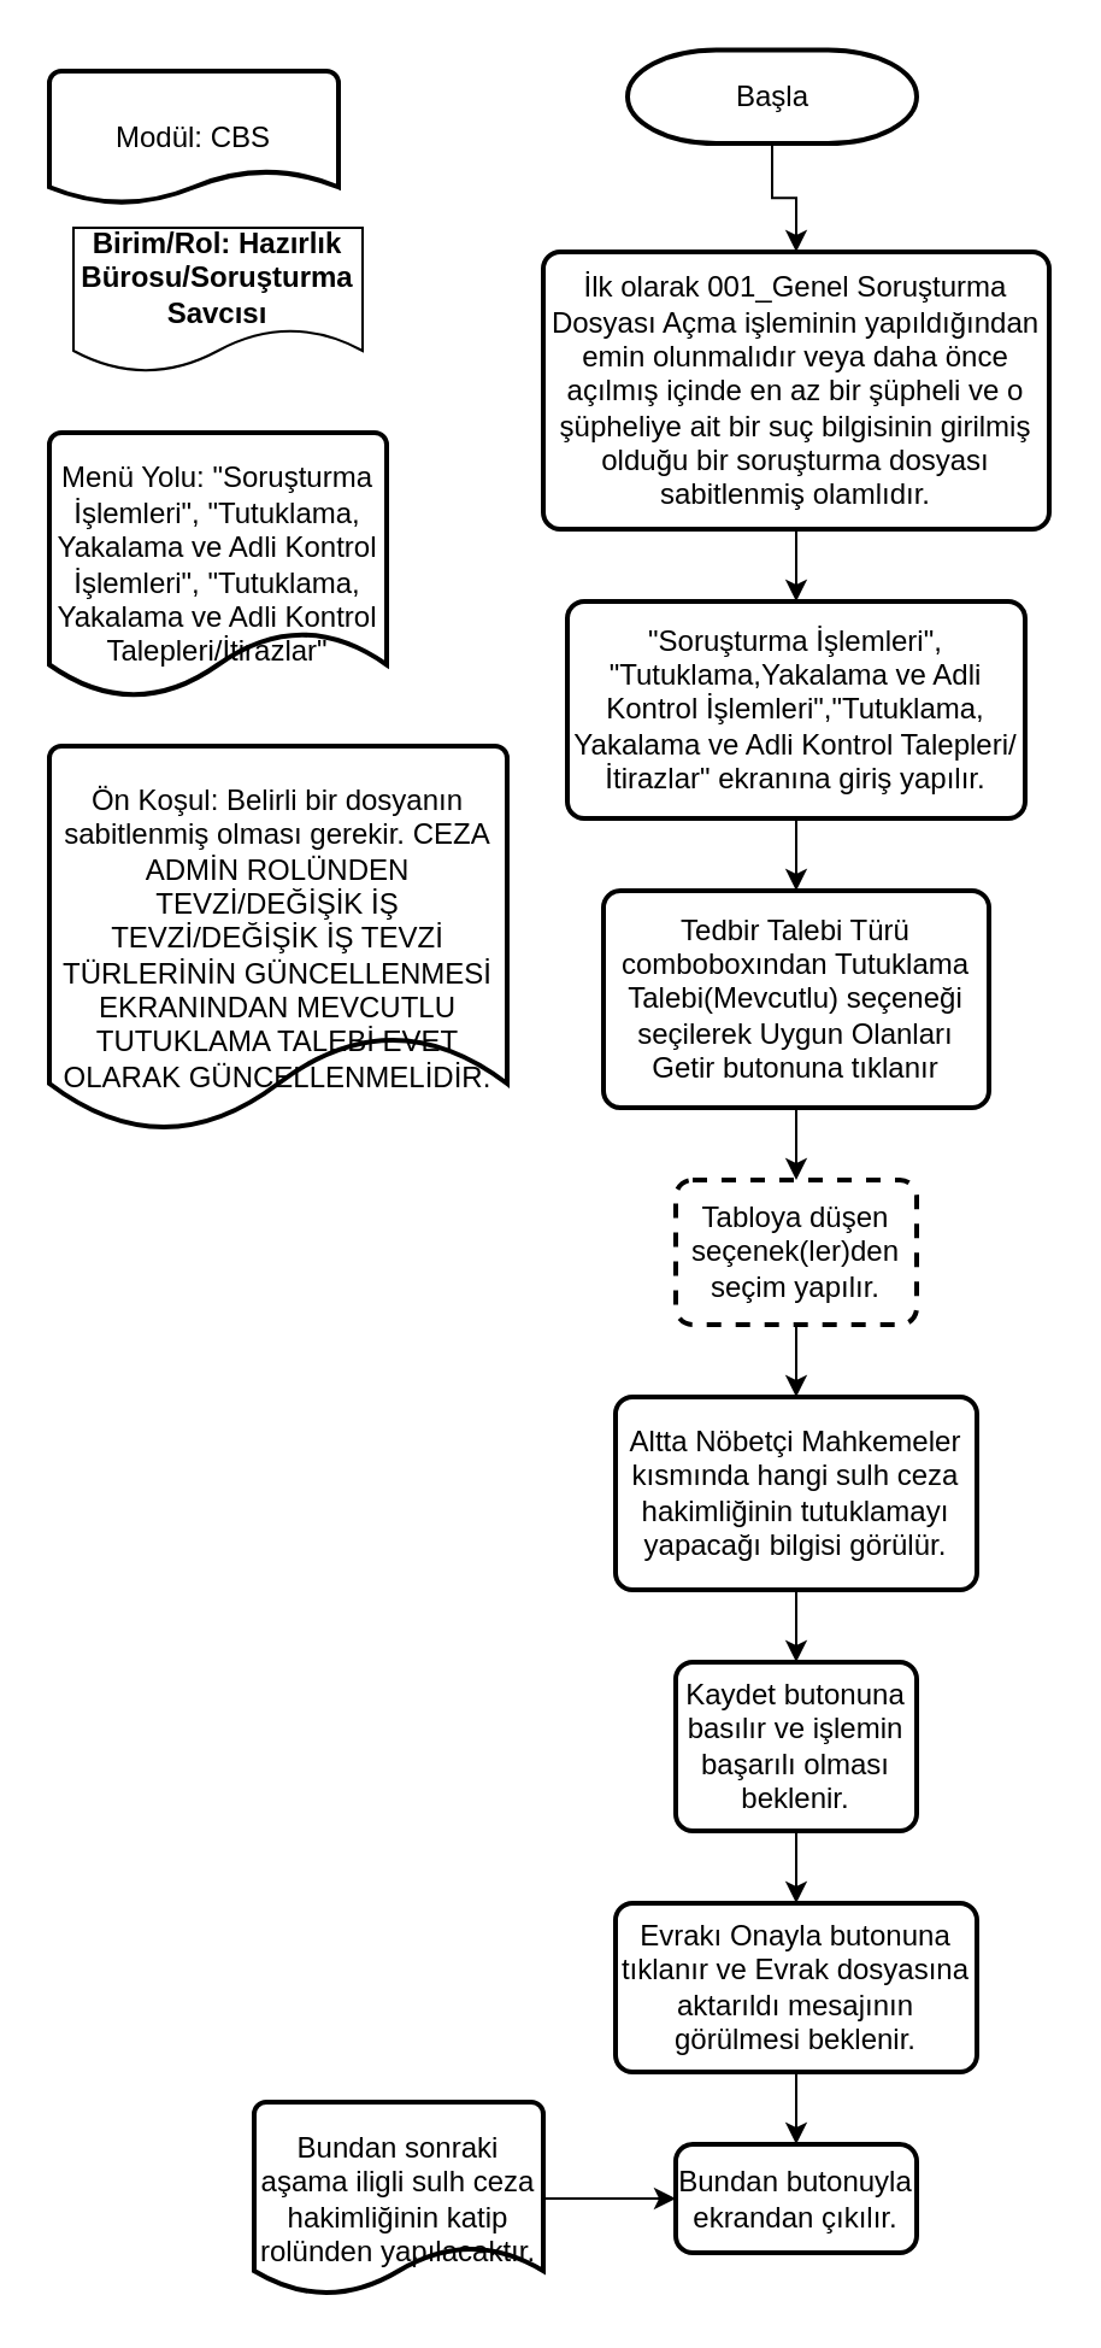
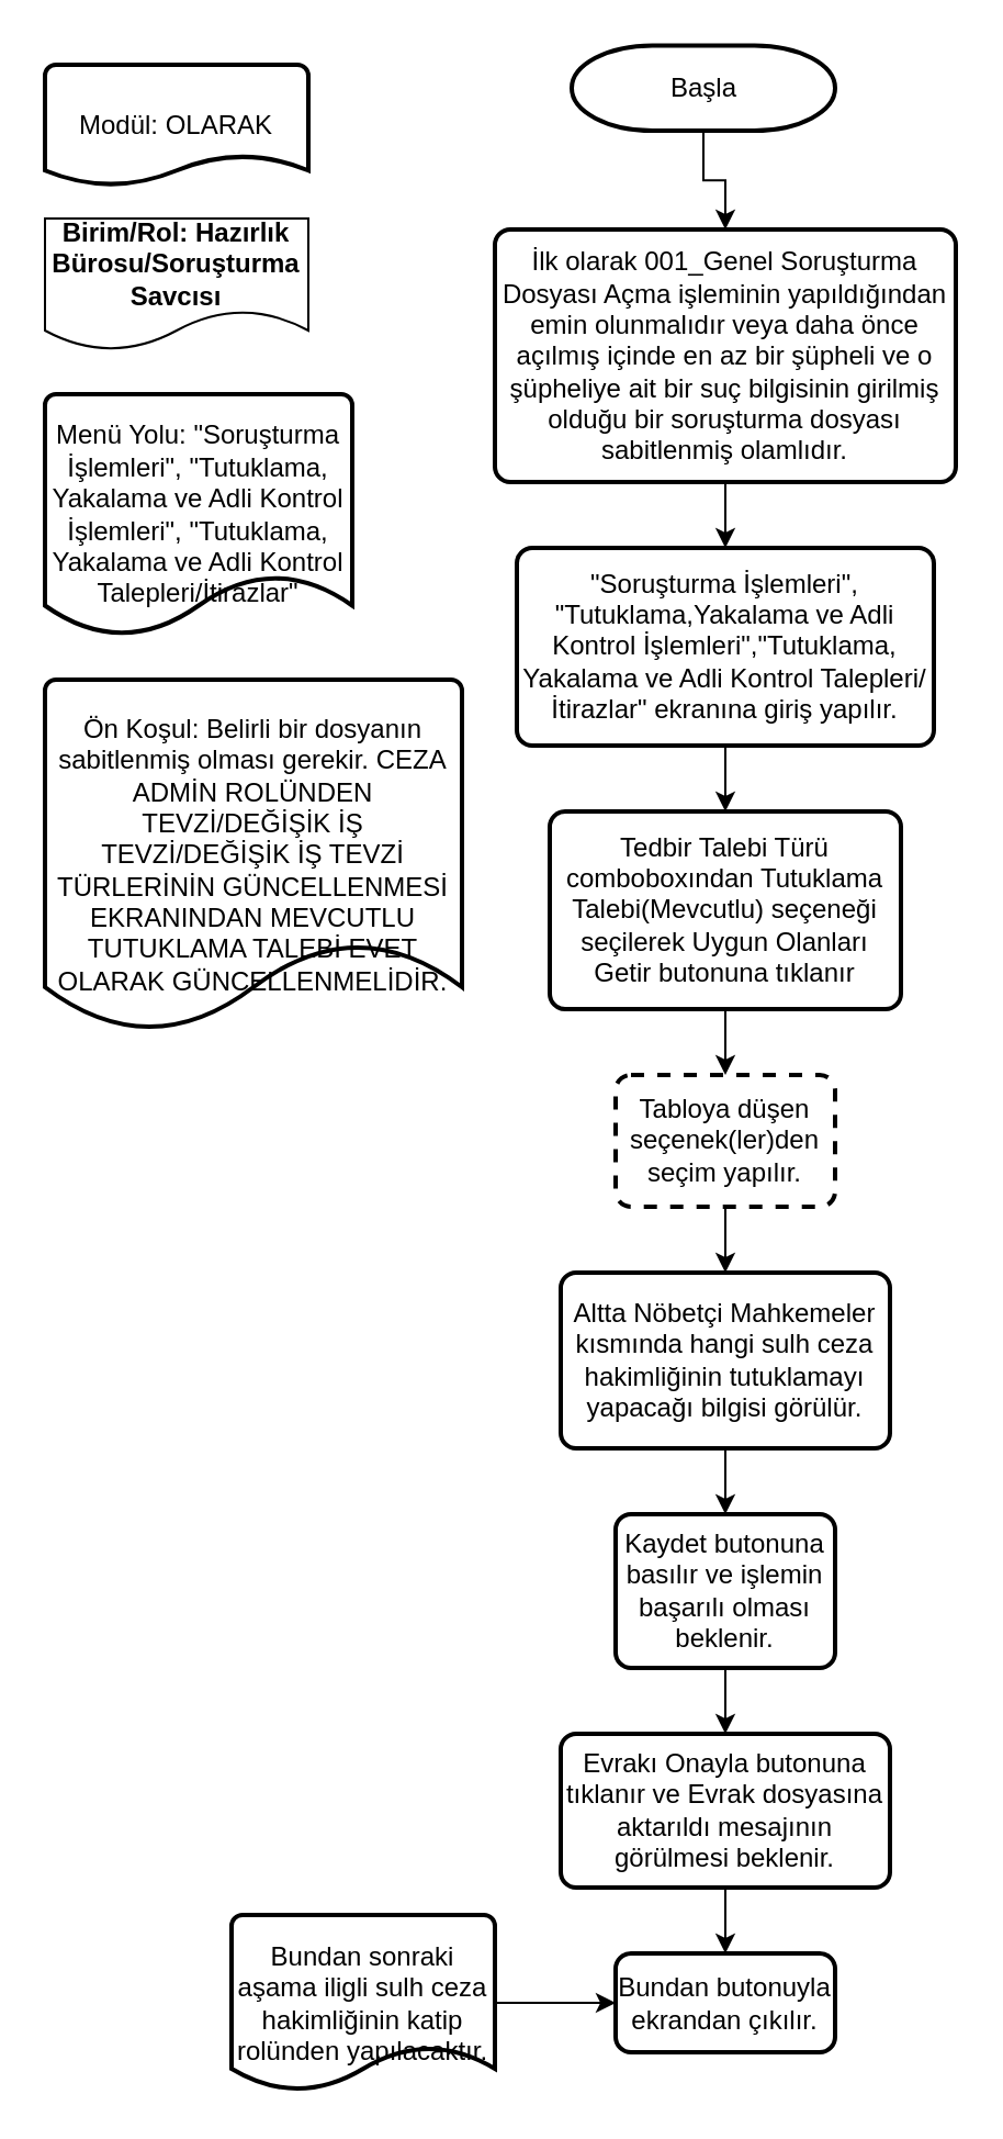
  <mxCell id="0" />
  <mxCell id="1" parent="0" />
  <mxCell id="2" style="edgeStyle=orthogonalEdgeStyle;rounded=0;orthogonalLoop=1;jettySize=auto;html=1;" parent="1" source="3" target="8" edge="1"><mxGeometry relative="1" as="geometry" /></mxCell>
  <mxCell id="3" value="Başla" style="shape=mxgraph.flowchart.terminator;strokeWidth=2;gradientColor=none;gradientDirection=north;fontStyle=0;html=1;" parent="1" vertex="1"><mxGeometry x="260" y="20.25" width="120" height="38.75" as="geometry" /></mxCell>
- <mxCell id="4" value="Modül: CBS" style="strokeWidth=2;html=1;shape=mxgraph.flowchart.document2;whiteSpace=wrap;size=0.25;" parent="1" vertex="1"><mxGeometry x="20" y="29" width="120" height="55" as="geometry" /></mxCell>
+ <mxCell id="4" value="Modül: OLARAK" style="strokeWidth=2;html=1;shape=mxgraph.flowchart.document2;whiteSpace=wrap;size=0.25;" parent="1" vertex="1"><mxGeometry x="20" y="29" width="120" height="55" as="geometry" /></mxCell>
  <mxCell id="5" value="Menü Yolu:&amp;nbsp;&quot;Soruşturma İşlemleri&quot;, &quot;Tutuklama, Yakalama ve Adli Kontrol İşlemleri&quot;, &quot;Tutuklama, Yakalama ve Adli Kontrol Talepleri/İtirazlar&quot;" style="strokeWidth=2;html=1;shape=mxgraph.flowchart.document2;whiteSpace=wrap;size=0.25;" parent="1" vertex="1"><mxGeometry x="20" y="179" width="140" height="110" as="geometry" /></mxCell>
  <mxCell id="6" value="Ön Koşul: Belirli bir dosyanın sabitlenmiş olması gerekir. CEZA ADMİN ROLÜNDEN TEVZİ/DEĞİŞİK İŞ TEVZİ/DEĞİŞİK İŞ TEVZİ TÜRLERİNİN GÜNCELLENMESİ EKRANINDAN MEVCUTLU TUTUKLAMA TALEBİ EVET OLARAK GÜNCELLENMELİDİR." style="strokeWidth=2;html=1;shape=mxgraph.flowchart.document2;whiteSpace=wrap;size=0.25;" parent="1" vertex="1"><mxGeometry x="20" y="309" width="190" height="160" as="geometry" /></mxCell>
  <mxCell id="7" style="edgeStyle=orthogonalEdgeStyle;rounded=0;orthogonalLoop=1;jettySize=auto;html=1;" edge="1" parent="1" source="8" target="10"><mxGeometry relative="1" as="geometry" /></mxCell>
  <mxCell id="8" value="İlk olarak 001_Genel Soruşturma Dosyası Açma işleminin yapıldığından emin olunmalıdır veya daha önce açılmış içinde en az bir şüpheli ve o şüpheliye ait bir suç bilgisinin girilmiş olduğu bir soruşturma dosyası sabitlenmiş olamlıdır." style="rounded=1;whiteSpace=wrap;html=1;absoluteArcSize=1;arcSize=14;strokeWidth=2;" parent="1" vertex="1"><mxGeometry x="225" y="104" width="210" height="115" as="geometry" /></mxCell>
  <mxCell id="9" style="edgeStyle=orthogonalEdgeStyle;rounded=0;orthogonalLoop=1;jettySize=auto;html=1;exitX=0.5;exitY=1;exitDx=0;exitDy=0;" parent="1" source="10" target="12" edge="1"><mxGeometry relative="1" as="geometry" /></mxCell>
  <mxCell id="10" value="&quot;Soruşturma İşlemleri&quot;, &quot;Tutuklama,Yakalama ve Adli Kontrol İşlemleri&quot;,&quot;Tutuklama, Yakalama ve Adli Kontrol Talepleri/İtirazlar&quot; ekranına giriş yapılır." style="rounded=1;whiteSpace=wrap;html=1;absoluteArcSize=1;arcSize=14;strokeWidth=2;" parent="1" vertex="1"><mxGeometry x="235" y="249" width="190" height="90" as="geometry" /></mxCell>
  <mxCell id="11" style="edgeStyle=orthogonalEdgeStyle;rounded=0;orthogonalLoop=1;jettySize=auto;html=1;" parent="1" source="12" target="14" edge="1"><mxGeometry relative="1" as="geometry" /></mxCell>
  <mxCell id="12" value="Tedbir Talebi Türü comboboxından Tutuklama Talebi(Mevcutlu) seçeneği seçilerek Uygun Olanları Getir butonuna tıklanır" style="rounded=1;whiteSpace=wrap;html=1;absoluteArcSize=1;arcSize=14;strokeWidth=2;" parent="1" vertex="1"><mxGeometry x="250" y="369" width="160" height="90" as="geometry" /></mxCell>
  <mxCell id="13" style="edgeStyle=orthogonalEdgeStyle;rounded=0;orthogonalLoop=1;jettySize=auto;html=1;" parent="1" source="14" target="16" edge="1"><mxGeometry relative="1" as="geometry" /></mxCell>
  <mxCell id="14" value="Tabloya düşen seçenek(ler)den seçim yapılır." style="rounded=1;whiteSpace=wrap;html=1;absoluteArcSize=1;arcSize=14;strokeWidth=2;dashed=1;" parent="1" vertex="1"><mxGeometry x="280" y="489" width="100" height="60" as="geometry" /></mxCell>
  <mxCell id="15" style="edgeStyle=orthogonalEdgeStyle;rounded=0;orthogonalLoop=1;jettySize=auto;html=1;" parent="1" source="16" target="18" edge="1"><mxGeometry relative="1" as="geometry" /></mxCell>
  <mxCell id="16" value="Altta Nöbetçi Mahkemeler kısmında hangi sulh ceza hakimliğinin tutuklamayı yapacağı bilgisi görülür." style="rounded=1;whiteSpace=wrap;html=1;absoluteArcSize=1;arcSize=14;strokeWidth=2;" parent="1" vertex="1"><mxGeometry x="255" y="579" width="150" height="80" as="geometry" /></mxCell>
  <mxCell id="17" style="edgeStyle=orthogonalEdgeStyle;rounded=0;orthogonalLoop=1;jettySize=auto;html=1;" parent="1" source="18" target="21" edge="1"><mxGeometry relative="1" as="geometry" /></mxCell>
  <mxCell id="18" value="Kaydet butonuna basılır ve işlemin başarılı olması beklenir." style="rounded=1;whiteSpace=wrap;html=1;absoluteArcSize=1;arcSize=14;strokeWidth=2;" parent="1" vertex="1"><mxGeometry x="280" y="689" width="100" height="70" as="geometry" /></mxCell>
- <mxCell id="19" value="Birim/Rol: Hazırlık Bürosu/Soruşturma Savcısı" style="shape=document;whiteSpace=wrap;html=1;boundedLbl=1;fontStyle=1" parent="1" vertex="1"><mxGeometry x="30" y="94" width="120" height="60" as="geometry" /></mxCell>
+ <mxCell id="19" value="Birim/Rol: Hazırlık Bürosu/Soruşturma Savcısı" style="shape=document;whiteSpace=wrap;html=1;boundedLbl=1;fontStyle=1" parent="1" vertex="1"><mxGeometry x="20" y="99" width="120" height="60" as="geometry" /></mxCell>
  <mxCell id="20" style="edgeStyle=orthogonalEdgeStyle;rounded=0;orthogonalLoop=1;jettySize=auto;html=1;" edge="1" parent="1" source="21" target="22"><mxGeometry relative="1" as="geometry" /></mxCell>
  <mxCell id="21" value="Evrakı Onayla butonuna tıklanır ve Evrak dosyasına aktarıldı mesajının görülmesi beklenir." style="rounded=1;whiteSpace=wrap;html=1;absoluteArcSize=1;arcSize=14;strokeWidth=2;" vertex="1" parent="1"><mxGeometry x="255" y="789" width="150" height="70" as="geometry" /></mxCell>
  <mxCell id="22" value="Bundan butonuyla ekrandan çıkılır." style="rounded=1;whiteSpace=wrap;html=1;absoluteArcSize=1;arcSize=14;strokeWidth=2;" vertex="1" parent="1"><mxGeometry x="280" y="889" width="100" height="45" as="geometry" /></mxCell>
  <mxCell id="23" style="edgeStyle=orthogonalEdgeStyle;rounded=0;orthogonalLoop=1;jettySize=auto;html=1;" edge="1" parent="1" source="24" target="22"><mxGeometry relative="1" as="geometry" /></mxCell>
  <mxCell id="24" value="Bundan sonraki aşama iligli sulh ceza hakimliğinin katip rolünden yapılacaktır." style="strokeWidth=2;html=1;shape=mxgraph.flowchart.document2;whiteSpace=wrap;size=0.25;" vertex="1" parent="1"><mxGeometry x="105" y="871.5" width="120" height="80" as="geometry" /></mxCell>
